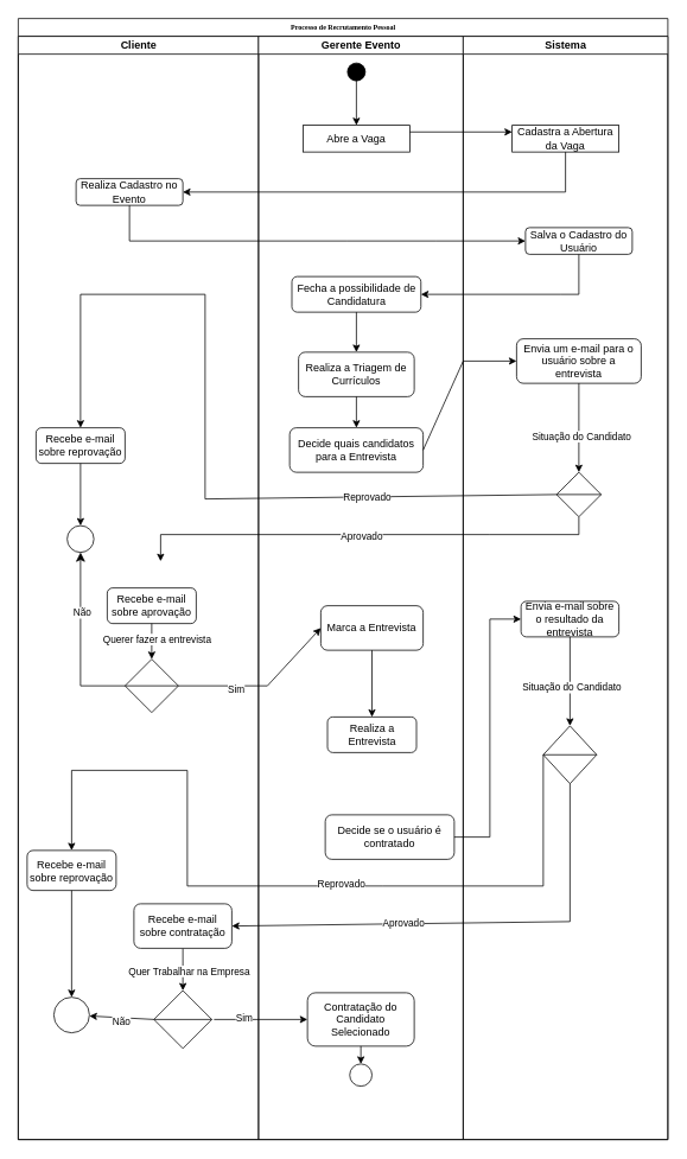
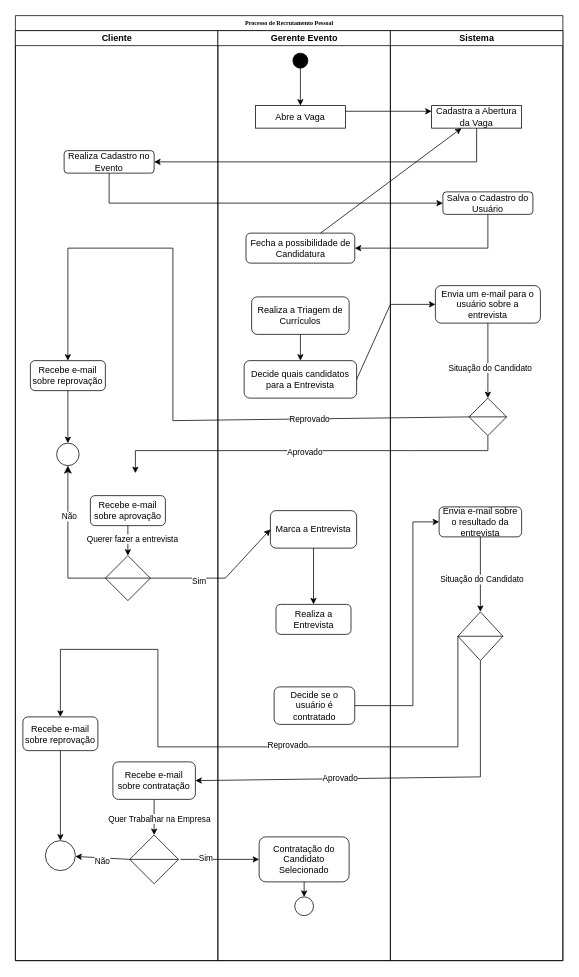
  <mxCell id="0" />
  <mxCell id="1" parent="0" />
  <mxCell id="2" value="Processo de Recrutamento Pessoal" style="swimlane;html=1;childLayout=stackLayout;startSize=20;rounded=0;shadow=0;labelBackgroundColor=none;strokeWidth=1;fontFamily=Verdana;fontSize=8;align=center;" parent="1" vertex="1"><mxGeometry x="20" y="20" width="730" height="1260" as="geometry" /></mxCell>
  <mxCell id="3" value="Cliente" style="swimlane;html=1;startSize=20;" parent="2" vertex="1"><mxGeometry y="20" width="270" height="1240" as="geometry" /></mxCell>
  <mxCell id="4" value="Realiza Cadastro no Evento" style="rounded=1;whiteSpace=wrap;html=1;" vertex="1" parent="3"><mxGeometry x="65" y="160" width="120" height="30" as="geometry" /></mxCell>
  <mxCell id="5" value="Recebe e-mail sobre reprovação" style="rounded=1;whiteSpace=wrap;html=1;" vertex="1" parent="3"><mxGeometry x="20" y="440" width="100" height="40" as="geometry" /></mxCell>
  <mxCell id="6" value="" style="ellipse;whiteSpace=wrap;html=1;aspect=fixed;" vertex="1" parent="3"><mxGeometry x="55" y="550" width="30" height="30" as="geometry" /></mxCell>
  <mxCell id="7" value="" style="endArrow=classic;html=1;rounded=0;exitX=0.5;exitY=1;exitDx=0;exitDy=0;" edge="1" parent="3" source="5" target="6"><mxGeometry width="50" height="50" relative="1" as="geometry"><mxPoint x="210" y="400" as="sourcePoint" /><mxPoint x="260" y="350" as="targetPoint" /></mxGeometry></mxCell>
  <mxCell id="8" value="Recebe e-mail sobre aprovação" style="rounded=1;whiteSpace=wrap;html=1;" vertex="1" parent="3"><mxGeometry x="100" y="620" width="100" height="40" as="geometry" /></mxCell>
  <mxCell id="9" value="Recebe e-mail sobre reprovação" style="rounded=1;whiteSpace=wrap;html=1;" vertex="1" parent="3"><mxGeometry x="10" y="915" width="100" height="45" as="geometry" /></mxCell>
  <mxCell id="10" value="" style="edgeStyle=orthogonalEdgeStyle;rounded=0;orthogonalLoop=1;jettySize=auto;html=1;" edge="1" parent="3" source="12" target="20"><mxGeometry relative="1" as="geometry" /></mxCell>
  <mxCell id="11" value="&lt;div&gt;Quer Trabalhar na Empresa&lt;/div&gt;" style="edgeLabel;html=1;align=center;verticalAlign=middle;resizable=0;points=[];" vertex="1" connectable="0" parent="10"><mxGeometry x="0.053" y="6" relative="1" as="geometry"><mxPoint as="offset" /></mxGeometry></mxCell>
  <mxCell id="12" value="Recebe e-mail sobre contratação" style="rounded=1;whiteSpace=wrap;html=1;" vertex="1" parent="3"><mxGeometry x="130" y="975" width="110" height="50" as="geometry" /></mxCell>
  <mxCell id="13" value="" style="ellipse;whiteSpace=wrap;html=1;aspect=fixed;" vertex="1" parent="3"><mxGeometry x="40" y="1080" width="40" height="40" as="geometry" /></mxCell>
  <mxCell id="14" value="" style="endArrow=classic;html=1;rounded=0;exitX=0.5;exitY=1;exitDx=0;exitDy=0;" edge="1" parent="3" source="9" target="13"><mxGeometry width="50" height="50" relative="1" as="geometry"><mxPoint x="210" y="740" as="sourcePoint" /><mxPoint x="260" y="690" as="targetPoint" /></mxGeometry></mxCell>
  <mxCell id="15" value="" style="shape=sortShape;perimeter=rhombusPerimeter;whiteSpace=wrap;html=1;" vertex="1" parent="3"><mxGeometry x="120" y="700" width="60" height="60" as="geometry" /></mxCell>
  <mxCell id="16" value="" style="edgeStyle=elbowEdgeStyle;elbow=vertical;endArrow=classic;html=1;curved=0;rounded=0;endSize=8;startSize=8;exitX=0;exitY=0.5;exitDx=0;exitDy=0;entryX=0.5;entryY=1;entryDx=0;entryDy=0;" edge="1" parent="3" source="15" target="6"><mxGeometry width="50" height="50" relative="1" as="geometry"><mxPoint x="210" y="710" as="sourcePoint" /><mxPoint x="260" y="660" as="targetPoint" /><Array as="points"><mxPoint x="100" y="730" /></Array></mxGeometry></mxCell>
  <mxCell id="17" value="Não" style="edgeLabel;html=1;align=center;verticalAlign=middle;resizable=0;points=[];" vertex="1" connectable="0" parent="16"><mxGeometry x="0.33" y="-1" relative="1" as="geometry"><mxPoint as="offset" /></mxGeometry></mxCell>
  <mxCell id="18" value="" style="endArrow=classic;html=1;rounded=0;exitX=0.5;exitY=1;exitDx=0;exitDy=0;entryX=0.5;entryY=0;entryDx=0;entryDy=0;" edge="1" parent="3" source="8" target="15"><mxGeometry width="50" height="50" relative="1" as="geometry"><mxPoint x="210" y="500" as="sourcePoint" /><mxPoint x="260" y="450" as="targetPoint" /></mxGeometry></mxCell>
  <mxCell id="19" value="&lt;div&gt;Querer fazer a entrevista&lt;/div&gt;" style="edgeLabel;html=1;align=center;verticalAlign=middle;resizable=0;points=[];" vertex="1" connectable="0" parent="18"><mxGeometry x="-0.143" y="5" relative="1" as="geometry"><mxPoint as="offset" /></mxGeometry></mxCell>
  <mxCell id="20" value="" style="shape=sortShape;perimeter=rhombusPerimeter;whiteSpace=wrap;html=1;" vertex="1" parent="3"><mxGeometry x="152.5" y="1072.5" width="65" height="65" as="geometry" /></mxCell>
  <mxCell id="21" value="" style="endArrow=classic;html=1;rounded=0;exitX=0;exitY=0.5;exitDx=0;exitDy=0;" edge="1" parent="3" source="20" target="13"><mxGeometry width="50" height="50" relative="1" as="geometry"><mxPoint x="210" y="885" as="sourcePoint" /><mxPoint x="260" y="835" as="targetPoint" /></mxGeometry></mxCell>
  <mxCell id="22" value="&lt;div&gt;Não&lt;/div&gt;" style="edgeLabel;html=1;align=center;verticalAlign=middle;resizable=0;points=[];" vertex="1" connectable="0" parent="21"><mxGeometry x="0.022" y="4" relative="1" as="geometry"><mxPoint as="offset" /></mxGeometry></mxCell>
  <mxCell id="23" value="Gerente Evento" style="swimlane;html=1;startSize=20;" parent="2" vertex="1"><mxGeometry x="270" y="20" width="230" height="1240" as="geometry" /></mxCell>
  <mxCell id="24" value="Abre a Vaga" style="rounded=0;whiteSpace=wrap;html=1;" vertex="1" parent="23"><mxGeometry x="50" y="100" width="120" height="30" as="geometry" /></mxCell>
  <mxCell id="25" value="" style="ellipse;whiteSpace=wrap;html=1;aspect=fixed;fillColor=#000000;" vertex="1" parent="23"><mxGeometry x="100" y="30" width="20" height="20" as="geometry" /></mxCell>
  <mxCell id="26" value="" style="endArrow=classic;html=1;rounded=0;entryX=0.5;entryY=0;entryDx=0;entryDy=0;" parent="23" source="25" edge="1" target="24"><mxGeometry width="50" height="50" relative="1" as="geometry"><mxPoint x="-130" y="300" as="sourcePoint" /><mxPoint x="-180" y="140" as="targetPoint" /></mxGeometry></mxCell>
  <mxCell id="27" value="Fecha a possibilidade de Candidatura" style="rounded=1;whiteSpace=wrap;html=1;" vertex="1" parent="23"><mxGeometry x="37.5" y="270" width="145" height="40" as="geometry" /></mxCell>
  <mxCell id="28" value="Realiza a Triagem de Currículos" style="rounded=1;whiteSpace=wrap;html=1;" vertex="1" parent="23"><mxGeometry x="45" y="355" width="130" height="50" as="geometry" /></mxCell>
- <mxCell id="29" value="" style="endArrow=classic;html=1;rounded=0;" edge="1" parent="23" source="27" target="28"><mxGeometry width="50" height="50" relative="1" as="geometry"><mxPoint x="-40" y="400" as="sourcePoint" /><mxPoint x="10" y="350" as="targetPoint" /></mxGeometry></mxCell>
+ <mxCell id="29" value="" style="endArrow=classic;html=1;rounded=0;" edge="1" parent="23" source="27" target="42"><mxGeometry width="50" height="50" relative="1" as="geometry"><mxPoint x="-40" y="400" as="sourcePoint" /><mxPoint x="10" y="350" as="targetPoint" /></mxGeometry></mxCell>
  <mxCell id="30" value="Decide quais candidatos para a Entrevista" style="rounded=1;whiteSpace=wrap;html=1;" vertex="1" parent="23"><mxGeometry x="35" y="440" width="150" height="50" as="geometry" /></mxCell>
  <mxCell id="31" value="" style="endArrow=classic;html=1;rounded=0;exitX=0.5;exitY=1;exitDx=0;exitDy=0;" edge="1" parent="23" source="28" target="30"><mxGeometry width="50" height="50" relative="1" as="geometry"><mxPoint x="-40" y="400" as="sourcePoint" /><mxPoint x="10" y="350" as="targetPoint" /></mxGeometry></mxCell>
  <mxCell id="32" value="Marca a Entrevista" style="rounded=1;whiteSpace=wrap;html=1;" vertex="1" parent="23"><mxGeometry x="70" y="640" width="115" height="50" as="geometry" /></mxCell>
- <mxCell id="33" value="Decide se o usuário é contratado" style="rounded=1;whiteSpace=wrap;html=1;" vertex="1" parent="23"><mxGeometry x="75" y="875" width="145" height="50" as="geometry" /></mxCell>
+ <mxCell id="33" value="Decide se o usuário é contratado" style="rounded=1;whiteSpace=wrap;html=1;" vertex="1" parent="23"><mxGeometry x="75" y="875" width="107.5" height="50" as="geometry" /></mxCell>
  <mxCell id="34" value="Realiza a Entrevista" style="rounded=1;whiteSpace=wrap;html=1;" vertex="1" parent="23"><mxGeometry x="77.5" y="765" width="100" height="40" as="geometry" /></mxCell>
  <mxCell id="35" value="" style="endArrow=classic;html=1;rounded=0;exitX=0.5;exitY=1;exitDx=0;exitDy=0;" edge="1" parent="23" source="46"><mxGeometry width="50" height="50" relative="1" as="geometry"><mxPoint x="375" y="550" as="sourcePoint" /><mxPoint x="-110" y="590" as="targetPoint" /><Array as="points"><mxPoint x="360" y="560" /><mxPoint x="260" y="560" /><mxPoint x="130" y="560" /><mxPoint x="-110" y="560" /></Array></mxGeometry></mxCell>
  <mxCell id="36" value="Aprovado" style="edgeLabel;html=1;align=center;verticalAlign=middle;resizable=0;points=[];" vertex="1" connectable="0" parent="35"><mxGeometry x="0.018" y="1" relative="1" as="geometry"><mxPoint as="offset" /></mxGeometry></mxCell>
  <mxCell id="37" value="" style="endArrow=classic;html=1;rounded=0;exitX=0.5;exitY=1;exitDx=0;exitDy=0;" edge="1" parent="23" source="32" target="34"><mxGeometry width="50" height="50" relative="1" as="geometry"><mxPoint x="-60" y="735" as="sourcePoint" /><mxPoint x="-10" y="685" as="targetPoint" /></mxGeometry></mxCell>
  <mxCell id="38" value="Contratação do Candidato Selecionado" style="rounded=1;whiteSpace=wrap;html=1;" vertex="1" parent="23"><mxGeometry x="55" y="1075" width="120" height="60" as="geometry" /></mxCell>
  <mxCell id="39" value="" style="ellipse;whiteSpace=wrap;html=1;aspect=fixed;" vertex="1" parent="23"><mxGeometry x="102.5" y="1155" width="25" height="25" as="geometry" /></mxCell>
  <mxCell id="40" value="" style="endArrow=classic;html=1;rounded=0;exitX=0.5;exitY=1;exitDx=0;exitDy=0;entryX=0.5;entryY=0;entryDx=0;entryDy=0;" edge="1" parent="23" source="38" target="39"><mxGeometry width="50" height="50" relative="1" as="geometry"><mxPoint x="-60" y="1005" as="sourcePoint" /><mxPoint x="115" y="1135" as="targetPoint" /></mxGeometry></mxCell>
  <mxCell id="41" value="Sistema" style="swimlane;html=1;startSize=20;" vertex="1" parent="2"><mxGeometry x="500" y="20" width="230" height="1240" as="geometry" /></mxCell>
  <mxCell id="42" value="Cadastra a Abertura da Vaga" style="rounded=0;whiteSpace=wrap;html=1;" vertex="1" parent="41"><mxGeometry x="55" y="100" width="120" height="30" as="geometry" /></mxCell>
  <mxCell id="43" value="Salva o Cadastro do Usuário" style="rounded=1;whiteSpace=wrap;html=1;" vertex="1" parent="41"><mxGeometry x="70" y="215" width="120" height="30" as="geometry" /></mxCell>
  <mxCell id="44" value="Envia um e-mail para o usuário sobre a entrevista" style="rounded=1;whiteSpace=wrap;html=1;" vertex="1" parent="41"><mxGeometry x="60" y="340" width="140" height="50" as="geometry" /></mxCell>
  <mxCell id="45" value="Envia e-mail sobre o resultado da entrevista" style="rounded=1;whiteSpace=wrap;html=1;" vertex="1" parent="41"><mxGeometry x="65" y="635" width="110" height="40" as="geometry" /></mxCell>
  <mxCell id="46" value="" style="shape=sortShape;perimeter=rhombusPerimeter;whiteSpace=wrap;html=1;" vertex="1" parent="41"><mxGeometry x="105" y="490" width="50" height="50" as="geometry" /></mxCell>
  <mxCell id="47" value="" style="endArrow=classic;html=1;rounded=0;entryX=0.5;entryY=0;entryDx=0;entryDy=0;exitX=0.5;exitY=1;exitDx=0;exitDy=0;" edge="1" parent="41" source="44" target="46"><mxGeometry width="50" height="50" relative="1" as="geometry"><mxPoint x="-290" y="290" as="sourcePoint" /><mxPoint x="-240" y="240" as="targetPoint" /></mxGeometry></mxCell>
  <mxCell id="48" value="Situação do Candidato" style="edgeLabel;html=1;align=center;verticalAlign=middle;resizable=0;points=[];" vertex="1" connectable="0" parent="47"><mxGeometry x="0.182" y="2" relative="1" as="geometry"><mxPoint as="offset" /></mxGeometry></mxCell>
  <mxCell id="49" value="" style="shape=sortShape;perimeter=rhombusPerimeter;whiteSpace=wrap;html=1;" vertex="1" parent="41"><mxGeometry x="90" y="775" width="60" height="65" as="geometry" /></mxCell>
  <mxCell id="50" value="" style="endArrow=classic;html=1;rounded=0;entryX=0.5;entryY=0;entryDx=0;entryDy=0;" edge="1" parent="41" source="45" target="49"><mxGeometry width="50" height="50" relative="1" as="geometry"><mxPoint x="-290" y="765" as="sourcePoint" /><mxPoint x="-240" y="715" as="targetPoint" /></mxGeometry></mxCell>
  <mxCell id="51" value="&lt;div&gt;Situação do Candidato&lt;/div&gt;" style="edgeLabel;html=1;align=center;verticalAlign=middle;resizable=0;points=[];" vertex="1" connectable="0" parent="50"><mxGeometry x="0.12" y="1" relative="1" as="geometry"><mxPoint as="offset" /></mxGeometry></mxCell>
  <mxCell id="52" value="" style="endArrow=classic;html=1;rounded=0;entryX=0;entryY=0.25;entryDx=0;entryDy=0;exitX=1;exitY=0.25;exitDx=0;exitDy=0;" edge="1" parent="2" source="24" target="42"><mxGeometry width="50" height="50" relative="1" as="geometry"><mxPoint x="590" y="70" as="sourcePoint" /><mxPoint x="300" y="160" as="targetPoint" /></mxGeometry></mxCell>
  <mxCell id="53" value="" style="endArrow=classic;html=1;rounded=0;" edge="1" parent="2" source="42" target="4"><mxGeometry width="50" height="50" relative="1" as="geometry"><mxPoint x="210" y="420" as="sourcePoint" /><mxPoint x="260" y="370" as="targetPoint" /><Array as="points"><mxPoint x="615" y="195" /></Array></mxGeometry></mxCell>
  <mxCell id="54" value="" style="endArrow=classic;html=1;rounded=0;exitX=0.5;exitY=1;exitDx=0;exitDy=0;" edge="1" parent="2" source="4" target="43"><mxGeometry width="50" height="50" relative="1" as="geometry"><mxPoint x="210" y="420" as="sourcePoint" /><mxPoint x="550" y="250" as="targetPoint" /><Array as="points"><mxPoint x="125" y="250" /><mxPoint x="370" y="250" /><mxPoint x="470" y="250" /></Array></mxGeometry></mxCell>
  <mxCell id="55" value="" style="endArrow=classic;html=1;rounded=0;exitX=1;exitY=0.5;exitDx=0;exitDy=0;" edge="1" parent="2" source="30" target="44"><mxGeometry width="50" height="50" relative="1" as="geometry"><mxPoint x="210" y="420" as="sourcePoint" /><mxPoint x="260" y="370" as="targetPoint" /><Array as="points"><mxPoint x="500" y="385" /></Array></mxGeometry></mxCell>
  <mxCell id="56" value="" style="endArrow=classic;html=1;rounded=0;entryX=0;entryY=0.5;entryDx=0;entryDy=0;" edge="1" parent="2" source="33" target="45"><mxGeometry width="50" height="50" relative="1" as="geometry"><mxPoint x="210" y="760" as="sourcePoint" /><mxPoint x="260" y="710" as="targetPoint" /><Array as="points"><mxPoint x="530" y="920" /><mxPoint x="530" y="675" /></Array></mxGeometry></mxCell>
  <mxCell id="57" value="" style="endArrow=classic;html=1;rounded=0;entryX=0.5;entryY=0;entryDx=0;entryDy=0;exitX=0;exitY=0.5;exitDx=0;exitDy=0;" edge="1" parent="2" source="46" target="5"><mxGeometry width="50" height="50" relative="1" as="geometry"><mxPoint x="70" y="340" as="sourcePoint" /><mxPoint x="70" y="440" as="targetPoint" /><Array as="points"><mxPoint x="210" y="540" /><mxPoint x="210" y="310" /><mxPoint x="70" y="310" /></Array></mxGeometry></mxCell>
  <mxCell id="58" value="Reprovado" style="edgeLabel;html=1;align=center;verticalAlign=middle;resizable=0;points=[];" vertex="1" connectable="0" parent="57"><mxGeometry x="-0.533" relative="1" as="geometry"><mxPoint as="offset" /></mxGeometry></mxCell>
  <mxCell id="59" value="" style="endArrow=classic;html=1;rounded=0;exitX=1;exitY=0.5;exitDx=0;exitDy=0;entryX=0;entryY=0.5;entryDx=0;entryDy=0;" edge="1" parent="2" source="15" target="32"><mxGeometry width="50" height="50" relative="1" as="geometry"><mxPoint x="210" y="520" as="sourcePoint" /><mxPoint x="260" y="470" as="targetPoint" /><Array as="points"><mxPoint x="280" y="750" /></Array></mxGeometry></mxCell>
  <mxCell id="60" value="Sim" style="edgeLabel;html=1;align=center;verticalAlign=middle;resizable=0;points=[];" vertex="1" connectable="0" parent="59"><mxGeometry x="-0.321" y="-3" relative="1" as="geometry"><mxPoint as="offset" /></mxGeometry></mxCell>
  <mxCell id="61" value="" style="endArrow=classic;html=1;rounded=0;entryX=1;entryY=0.5;entryDx=0;entryDy=0;exitX=0.5;exitY=1;exitDx=0;exitDy=0;" edge="1" parent="2" source="43" target="27"><mxGeometry width="50" height="50" relative="1" as="geometry"><mxPoint x="610" y="205" as="sourcePoint" /><mxPoint x="430" y="255" as="targetPoint" /><Array as="points"><mxPoint x="630" y="310" /><mxPoint x="610" y="310" /></Array></mxGeometry></mxCell>
  <mxCell id="62" value="" style="endArrow=classic;html=1;rounded=0;exitX=0.5;exitY=1;exitDx=0;exitDy=0;entryX=1;entryY=0.5;entryDx=0;entryDy=0;" edge="1" parent="2" source="49" target="12"><mxGeometry width="50" height="50" relative="1" as="geometry"><mxPoint x="210" y="935" as="sourcePoint" /><mxPoint x="620" y="1025" as="targetPoint" /><Array as="points"><mxPoint x="620" y="1015" /></Array></mxGeometry></mxCell>
  <mxCell id="63" value="&lt;div&gt;Aprovado&lt;/div&gt;" style="edgeLabel;html=1;align=center;verticalAlign=middle;resizable=0;points=[];" vertex="1" connectable="0" parent="62"><mxGeometry x="0.284" y="-1" relative="1" as="geometry"><mxPoint as="offset" /></mxGeometry></mxCell>
  <mxCell id="64" value="" style="endArrow=classic;html=1;rounded=0;exitX=0;exitY=0.5;exitDx=0;exitDy=0;entryX=0.5;entryY=0;entryDx=0;entryDy=0;" edge="1" parent="2" source="49" target="9"><mxGeometry width="50" height="50" relative="1" as="geometry"><mxPoint x="210" y="935" as="sourcePoint" /><mxPoint x="200" y="975" as="targetPoint" /><Array as="points"><mxPoint x="590" y="975" /><mxPoint x="410" y="975" /><mxPoint x="190" y="975" /><mxPoint x="190" y="845" /><mxPoint x="60" y="845" /></Array></mxGeometry></mxCell>
  <mxCell id="65" value="&lt;div&gt;Reprovado&lt;/div&gt;" style="edgeLabel;html=1;align=center;verticalAlign=middle;resizable=0;points=[];" vertex="1" connectable="0" parent="64"><mxGeometry x="-0.163" y="-3" relative="1" as="geometry"><mxPoint x="1" as="offset" /></mxGeometry></mxCell>
  <mxCell id="66" value="" style="endArrow=classic;html=1;rounded=0;entryX=0;entryY=0.5;entryDx=0;entryDy=0;" edge="1" parent="2" target="38"><mxGeometry width="50" height="50" relative="1" as="geometry"><mxPoint x="220" y="1125" as="sourcePoint" /><mxPoint x="260" y="855" as="targetPoint" /></mxGeometry></mxCell>
  <mxCell id="67" value="Sim" style="edgeLabel;html=1;align=center;verticalAlign=middle;resizable=0;points=[];" vertex="1" connectable="0" parent="66"><mxGeometry x="-0.38" y="3" relative="1" as="geometry"><mxPoint as="offset" /></mxGeometry></mxCell>
